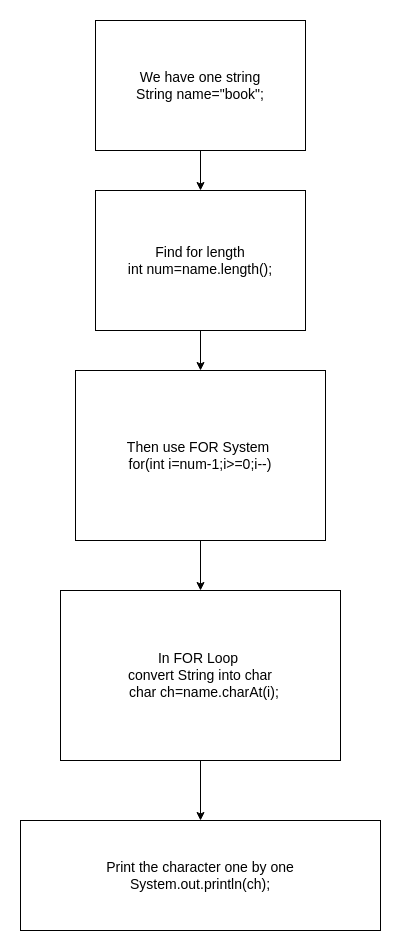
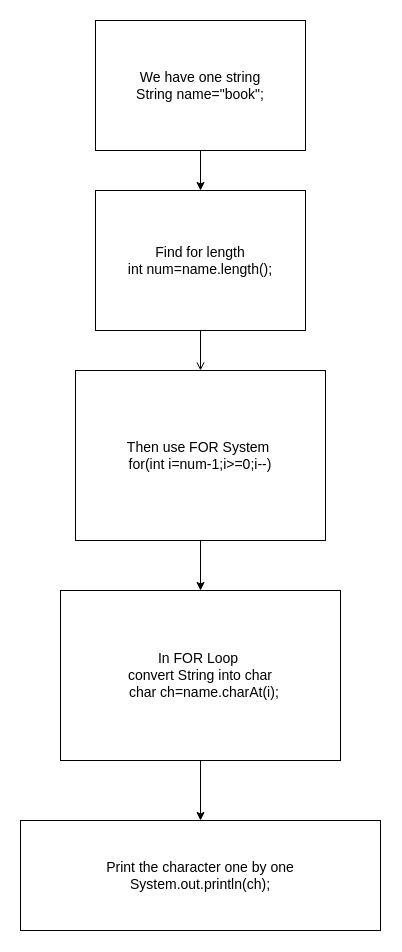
  <mxCell id="0" />
  <mxCell id="1" parent="0" />
  <mxCell id="2" style="edgeStyle=orthogonalEdgeStyle;rounded=0;orthogonalLoop=1;jettySize=auto;html=1;entryX=0.5;entryY=0;entryDx=0;entryDy=0;" edge="1" parent="1" source="3" target="5"><mxGeometry relative="1" as="geometry" /></mxCell>
  <mxCell id="3" value="&lt;font style=&quot;font-size: 14px&quot;&gt;We have one string&lt;br&gt;String name=&quot;book&quot;;&lt;/font&gt;" style="rounded=0;whiteSpace=wrap;html=1;" vertex="1" parent="1"><mxGeometry x="95" y="20" width="210" height="130" as="geometry" /></mxCell>
- <mxCell id="4" style="edgeStyle=orthogonalEdgeStyle;rounded=0;orthogonalLoop=1;jettySize=auto;html=1;entryX=0.5;entryY=0;entryDx=0;entryDy=0;" edge="1" parent="1" source="5" target="7"><mxGeometry relative="1" as="geometry" /></mxCell>
+ <mxCell id="4" style="edgeStyle=orthogonalEdgeStyle;rounded=0;orthogonalLoop=1;jettySize=auto;html=1;entryX=0.5;entryY=0;entryDx=0;entryDy=0;endArrow=open;" edge="1" parent="1" source="5" target="7"><mxGeometry relative="1" as="geometry" /></mxCell>
  <mxCell id="5" value="&lt;font style=&quot;font-size: 14px&quot;&gt;Find for length&lt;br&gt;int num=name.length();&lt;/font&gt;" style="rounded=0;whiteSpace=wrap;html=1;" vertex="1" parent="1"><mxGeometry x="95" y="190" width="210" height="140" as="geometry" /></mxCell>
  <mxCell id="6" style="edgeStyle=orthogonalEdgeStyle;rounded=0;orthogonalLoop=1;jettySize=auto;html=1;entryX=0.5;entryY=0;entryDx=0;entryDy=0;" edge="1" parent="1" source="7" target="9"><mxGeometry relative="1" as="geometry" /></mxCell>
  <mxCell id="7" value="&lt;font&gt;&lt;span style=&quot;font-size: 14px&quot;&gt;Then use FOR System&amp;nbsp;&lt;/span&gt;&lt;br&gt;&lt;span style=&quot;font-size: 14px&quot;&gt;for(int i=num-1;i&amp;gt;=0;i--)&lt;/span&gt;&lt;br&gt;&lt;/font&gt;" style="rounded=0;whiteSpace=wrap;html=1;" vertex="1" parent="1"><mxGeometry x="75" y="370" width="250" height="170" as="geometry" /></mxCell>
  <mxCell id="8" style="edgeStyle=orthogonalEdgeStyle;rounded=0;orthogonalLoop=1;jettySize=auto;html=1;entryX=0.5;entryY=0;entryDx=0;entryDy=0;" edge="1" parent="1" source="9" target="10"><mxGeometry relative="1" as="geometry" /></mxCell>
  <mxCell id="9" value="&lt;font style=&quot;font-size: 14px&quot;&gt;In FOR Loop&amp;nbsp;&lt;br&gt;convert String into char&lt;br&gt;&amp;nbsp; char ch=name.charAt(i);&lt;/font&gt;" style="rounded=0;whiteSpace=wrap;html=1;" vertex="1" parent="1"><mxGeometry x="60" y="590" width="280" height="170" as="geometry" /></mxCell>
  <mxCell id="10" value="&lt;font style=&quot;font-size: 14px&quot;&gt;Print the character one by one&lt;br&gt;System.out.println(ch);&lt;/font&gt;" style="rounded=0;whiteSpace=wrap;html=1;" vertex="1" parent="1"><mxGeometry x="20" y="820" width="360" height="110" as="geometry" /></mxCell>
